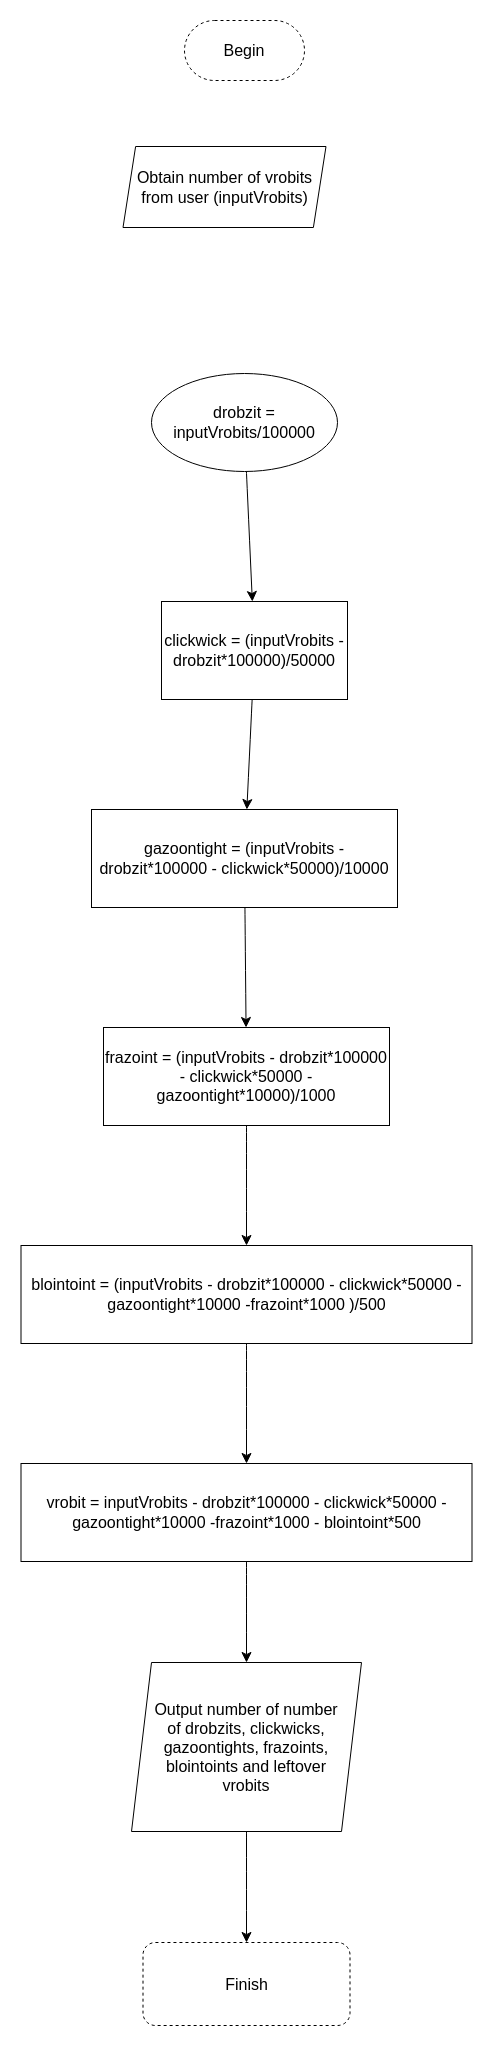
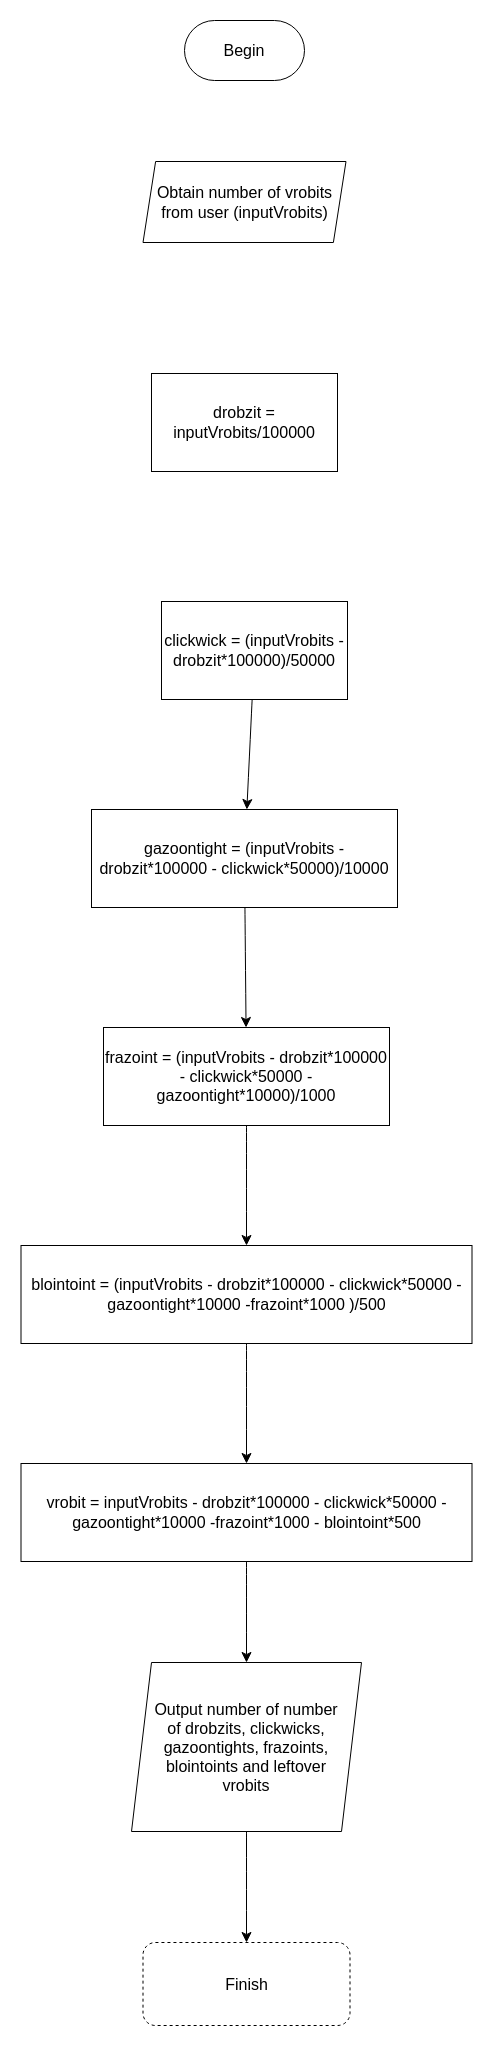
  <mxCell id="0" />
  <mxCell id="1" parent="0" />
- <mxCell id="2" value="Begin" style="rounded=1;whiteSpace=wrap;html=1;fontSize=16;arcSize=50;dashed=1;" vertex="1" parent="1"><mxGeometry x="184" y="20" width="120" height="60" as="geometry" /></mxCell>
- <mxCell id="3" value="Obtain number of vrobits from user (inputVrobits)" style="shape=parallelogram;perimeter=parallelogramPerimeter;whiteSpace=wrap;html=1;fixedSize=1;fontSize=16;size=12.619;" vertex="1" parent="1"><mxGeometry x="122.5" y="146" width="203" height="81" as="geometry" /></mxCell>
- <mxCell id="4" value="" style="edgeStyle=none;curved=1;rounded=0;orthogonalLoop=1;jettySize=auto;html=1;fontSize=12;startSize=8;endSize=8;" edge="1" parent="1" source="5" target="7"><mxGeometry relative="1" as="geometry" /></mxCell>
- <mxCell id="5" value="drobzit = inputVrobits/100000" style="ellipse;whiteSpace=wrap;html=1;fontSize=16;" vertex="1" parent="1"><mxGeometry x="151" y="373" width="186" height="98" as="geometry" /></mxCell>
+ <mxCell id="2" value="Begin" style="rounded=1;whiteSpace=wrap;html=1;fontSize=16;arcSize=50;" vertex="1" parent="1"><mxGeometry x="184" y="20" width="120" height="60" as="geometry" /></mxCell>
+ <mxCell id="3" value="Obtain number of vrobits from user (inputVrobits)" style="shape=parallelogram;perimeter=parallelogramPerimeter;whiteSpace=wrap;html=1;fixedSize=1;fontSize=16;size=12.619;" vertex="1" parent="1"><mxGeometry x="142.5" y="161" width="203" height="81" as="geometry" /></mxCell>
+ <mxCell id="5" value="drobzit = inputVrobits/100000" style="whiteSpace=wrap;html=1;fontSize=16;" vertex="1" parent="1"><mxGeometry x="151" y="373" width="186" height="98" as="geometry" /></mxCell>
  <mxCell id="6" value="" style="edgeStyle=none;curved=1;rounded=0;orthogonalLoop=1;jettySize=auto;html=1;fontSize=12;startSize=8;endSize=8;" edge="1" parent="1" source="7" target="9"><mxGeometry relative="1" as="geometry" /></mxCell>
  <mxCell id="7" value="clickwick = (inputVrobits - drobzit*100000)/50000" style="whiteSpace=wrap;html=1;fontSize=16;" vertex="1" parent="1"><mxGeometry x="161" y="601" width="186" height="98" as="geometry" /></mxCell>
  <mxCell id="8" value="" style="edgeStyle=none;curved=1;rounded=0;orthogonalLoop=1;jettySize=auto;html=1;fontSize=12;startSize=8;endSize=8;" edge="1" parent="1" source="9" target="11"><mxGeometry relative="1" as="geometry" /></mxCell>
  <mxCell id="9" value="gazoontight = (inputVrobits - drobzit*100000 - clickwick*50000)/10000" style="whiteSpace=wrap;html=1;fontSize=16;" vertex="1" parent="1"><mxGeometry x="91" y="809" width="306" height="98" as="geometry" /></mxCell>
  <mxCell id="10" value="" style="edgeStyle=none;curved=1;rounded=0;orthogonalLoop=1;jettySize=auto;html=1;fontSize=12;startSize=8;endSize=8;" edge="1" parent="1" source="11" target="13"><mxGeometry relative="1" as="geometry" /></mxCell>
  <mxCell id="11" value="frazoint = (inputVrobits - drobzit*100000 - clickwick*50000 - gazoontight*10000)/1000" style="whiteSpace=wrap;html=1;fontSize=16;" vertex="1" parent="1"><mxGeometry x="103" y="1027" width="286" height="98" as="geometry" /></mxCell>
  <mxCell id="12" value="" style="edgeStyle=none;curved=1;rounded=0;orthogonalLoop=1;jettySize=auto;html=1;fontSize=12;startSize=8;endSize=8;" edge="1" parent="1" source="13" target="15"><mxGeometry relative="1" as="geometry" /></mxCell>
  <mxCell id="13" value="blointoint = (inputVrobits - drobzit*100000 - clickwick*50000 - gazoontight*10000 -frazoint*1000 )/500" style="whiteSpace=wrap;html=1;fontSize=16;" vertex="1" parent="1"><mxGeometry x="20.5" y="1245" width="451" height="98" as="geometry" /></mxCell>
  <mxCell id="14" value="" style="edgeStyle=none;curved=1;rounded=0;orthogonalLoop=1;jettySize=auto;html=1;fontSize=12;startSize=8;endSize=8;" edge="1" parent="1" source="15" target="16"><mxGeometry relative="1" as="geometry" /></mxCell>
  <mxCell id="15" value="vrobit = inputVrobits - drobzit*100000 - clickwick*50000 - gazoontight*10000 -frazoint*1000 - blointoint*500" style="whiteSpace=wrap;html=1;fontSize=16;" vertex="1" parent="1"><mxGeometry x="20.5" y="1463" width="451" height="98" as="geometry" /></mxCell>
  <mxCell id="16" value="Output number of number&lt;br/&gt;of drobzits, clickwicks,&lt;br/&gt;gazoontights, frazoints,&lt;br/&gt;blointoints and leftover&lt;br/&gt;vrobits" style="shape=parallelogram;perimeter=parallelogramPerimeter;whiteSpace=wrap;html=1;fixedSize=1;fontSize=16;" vertex="1" parent="1"><mxGeometry x="131" y="1662" width="230" height="169" as="geometry" /></mxCell>
  <mxCell id="17" value="Finish" style="rounded=1;whiteSpace=wrap;html=1;fontSize=16;dashed=1;" vertex="1" parent="1"><mxGeometry x="142.5" y="1942" width="207" height="83" as="geometry" /></mxCell>
  <mxCell id="18" value="" style="endArrow=classic;html=1;rounded=0;fontSize=12;startSize=8;endSize=8;curved=1;exitX=0.5;exitY=1;exitDx=0;exitDy=0;" edge="1" parent="1" source="16" target="17"><mxGeometry width="50" height="50" relative="1" as="geometry"><mxPoint x="104" y="1694" as="sourcePoint" /><mxPoint x="154" y="1644" as="targetPoint" /></mxGeometry></mxCell>
